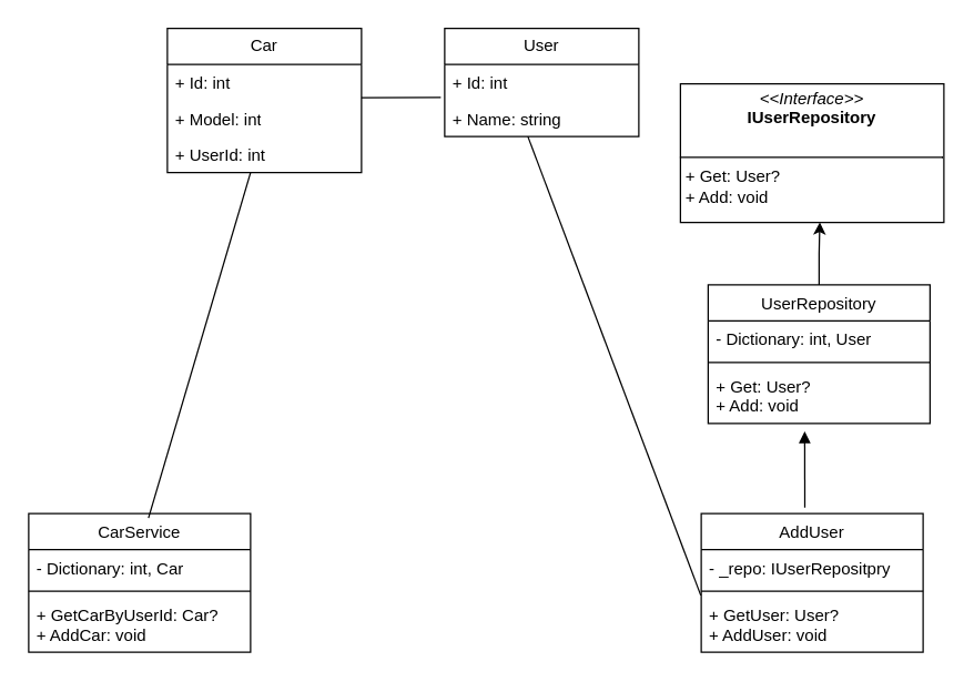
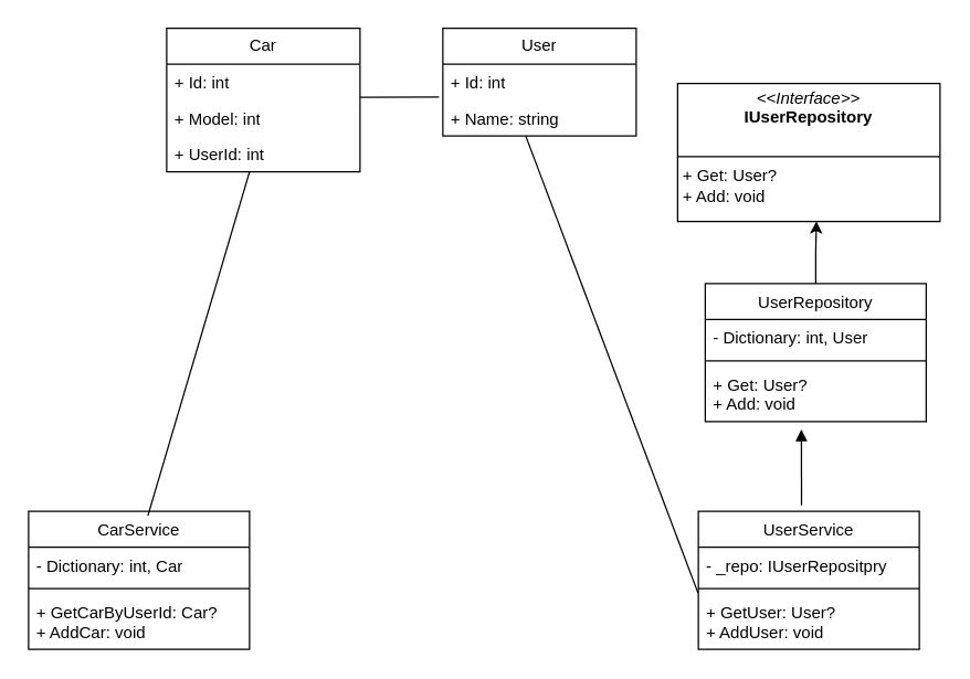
  <mxCell id="0" />
  <mxCell id="1" parent="0" />
  <mxCell id="2" value="Car" style="swimlane;fontStyle=0;childLayout=stackLayout;horizontal=1;startSize=26;fillColor=none;horizontalStack=0;resizeParent=1;resizeParentMax=0;resizeLast=0;collapsible=1;marginBottom=0;whiteSpace=wrap;html=1;" vertex="1" parent="1"><mxGeometry x="120" y="20" width="140" height="104" as="geometry" /></mxCell>
  <mxCell id="3" value="+ Id: int" style="text;strokeColor=none;fillColor=none;align=left;verticalAlign=top;spacingLeft=4;spacingRight=4;overflow=hidden;rotatable=0;points=[[0,0.5],[1,0.5]];portConstraint=eastwest;whiteSpace=wrap;html=1;" vertex="1" parent="2"><mxGeometry y="26" width="140" height="26" as="geometry" /></mxCell>
  <mxCell id="4" value="+ Model: int&lt;div&gt;&lt;br&gt;&lt;/div&gt;&lt;div&gt;&lt;br&gt;&lt;/div&gt;" style="text;strokeColor=none;fillColor=none;align=left;verticalAlign=top;spacingLeft=4;spacingRight=4;overflow=hidden;rotatable=0;points=[[0,0.5],[1,0.5]];portConstraint=eastwest;whiteSpace=wrap;html=1;" vertex="1" parent="2"><mxGeometry y="52" width="140" height="26" as="geometry" /></mxCell>
  <mxCell id="5" value="+ UserId: int" style="text;strokeColor=none;fillColor=none;align=left;verticalAlign=top;spacingLeft=4;spacingRight=4;overflow=hidden;rotatable=0;points=[[0,0.5],[1,0.5]];portConstraint=eastwest;whiteSpace=wrap;html=1;" vertex="1" parent="2"><mxGeometry y="78" width="140" height="26" as="geometry" /></mxCell>
  <mxCell id="6" value="&lt;p style=&quot;margin:0px;margin-top:4px;text-align:center;&quot;&gt;&lt;i&gt;&amp;lt;&amp;lt;Interface&amp;gt;&amp;gt;&lt;/i&gt;&lt;br&gt;&lt;b&gt;IUserRepository&lt;/b&gt;&lt;/p&gt;&lt;p style=&quot;margin:0px;margin-left:4px;&quot;&gt;&lt;br&gt;&lt;/p&gt;&lt;hr size=&quot;1&quot; style=&quot;border-style:solid;&quot;&gt;&lt;p style=&quot;margin:0px;margin-left:4px;&quot;&gt;+ Get: User?&lt;br&gt;+ Add: void&lt;/p&gt;" style="verticalAlign=top;align=left;overflow=fill;html=1;whiteSpace=wrap;" vertex="1" parent="1"><mxGeometry x="490" y="60" width="190" height="100" as="geometry" /></mxCell>
  <mxCell id="7" value="User" style="swimlane;fontStyle=0;childLayout=stackLayout;horizontal=1;startSize=26;fillColor=none;horizontalStack=0;resizeParent=1;resizeParentMax=0;resizeLast=0;collapsible=1;marginBottom=0;whiteSpace=wrap;html=1;" vertex="1" parent="1"><mxGeometry x="320" y="20" width="140" height="78" as="geometry" /></mxCell>
  <mxCell id="8" value="+ Id: int" style="text;strokeColor=none;fillColor=none;align=left;verticalAlign=top;spacingLeft=4;spacingRight=4;overflow=hidden;rotatable=0;points=[[0,0.5],[1,0.5]];portConstraint=eastwest;whiteSpace=wrap;html=1;" vertex="1" parent="7"><mxGeometry y="26" width="140" height="26" as="geometry" /></mxCell>
  <mxCell id="9" value="+ Name: string" style="text;strokeColor=none;fillColor=none;align=left;verticalAlign=top;spacingLeft=4;spacingRight=4;overflow=hidden;rotatable=0;points=[[0,0.5],[1,0.5]];portConstraint=eastwest;whiteSpace=wrap;html=1;" vertex="1" parent="7"><mxGeometry y="52" width="140" height="26" as="geometry" /></mxCell>
  <mxCell id="10" value="&lt;span style=&quot;font-weight: 400;&quot;&gt;UserRepository&lt;/span&gt;" style="swimlane;fontStyle=1;align=center;verticalAlign=top;childLayout=stackLayout;horizontal=1;startSize=26;horizontalStack=0;resizeParent=1;resizeParentMax=0;resizeLast=0;collapsible=1;marginBottom=0;whiteSpace=wrap;html=1;" vertex="1" parent="1"><mxGeometry x="510" y="205" width="160" height="100" as="geometry" /></mxCell>
  <mxCell id="11" value="- Dictionary: int, User" style="text;strokeColor=none;fillColor=none;align=left;verticalAlign=top;spacingLeft=4;spacingRight=4;overflow=hidden;rotatable=0;points=[[0,0.5],[1,0.5]];portConstraint=eastwest;whiteSpace=wrap;html=1;" vertex="1" parent="10"><mxGeometry y="26" width="160" height="26" as="geometry" /></mxCell>
  <mxCell id="12" value="" style="line;strokeWidth=1;fillColor=none;align=left;verticalAlign=middle;spacingTop=-1;spacingLeft=3;spacingRight=3;rotatable=0;labelPosition=right;points=[];portConstraint=eastwest;strokeColor=inherit;" vertex="1" parent="10"><mxGeometry y="52" width="160" height="8" as="geometry" /></mxCell>
  <mxCell id="13" value="+ Get: User?&lt;br&gt;+ Add: void" style="text;strokeColor=none;fillColor=none;align=left;verticalAlign=top;spacingLeft=4;spacingRight=4;overflow=hidden;rotatable=0;points=[[0,0.5],[1,0.5]];portConstraint=eastwest;whiteSpace=wrap;html=1;" vertex="1" parent="10"><mxGeometry y="60" width="160" height="40" as="geometry" /></mxCell>
  <mxCell id="14" value="&lt;span style=&quot;font-weight: 400;&quot;&gt;CarService&lt;/span&gt;" style="swimlane;fontStyle=1;align=center;verticalAlign=top;childLayout=stackLayout;horizontal=1;startSize=26;horizontalStack=0;resizeParent=1;resizeParentMax=0;resizeLast=0;collapsible=1;marginBottom=0;whiteSpace=wrap;html=1;" vertex="1" parent="1"><mxGeometry x="20" y="370" width="160" height="100" as="geometry" /></mxCell>
  <mxCell id="15" value="- Dictionary: int, Car" style="text;strokeColor=none;fillColor=none;align=left;verticalAlign=top;spacingLeft=4;spacingRight=4;overflow=hidden;rotatable=0;points=[[0,0.5],[1,0.5]];portConstraint=eastwest;whiteSpace=wrap;html=1;" vertex="1" parent="14"><mxGeometry y="26" width="160" height="26" as="geometry" /></mxCell>
  <mxCell id="16" value="" style="line;strokeWidth=1;fillColor=none;align=left;verticalAlign=middle;spacingTop=-1;spacingLeft=3;spacingRight=3;rotatable=0;labelPosition=right;points=[];portConstraint=eastwest;strokeColor=inherit;" vertex="1" parent="14"><mxGeometry y="52" width="160" height="8" as="geometry" /></mxCell>
  <mxCell id="17" value="+ GetCarByUserId: Car?&lt;br&gt;+ AddCar: void" style="text;strokeColor=none;fillColor=none;align=left;verticalAlign=top;spacingLeft=4;spacingRight=4;overflow=hidden;rotatable=0;points=[[0,0.5],[1,0.5]];portConstraint=eastwest;whiteSpace=wrap;html=1;" vertex="1" parent="14"><mxGeometry y="60" width="160" height="40" as="geometry" /></mxCell>
- <mxCell id="18" value="&lt;span style=&quot;font-weight: 400;&quot;&gt;AddUser&lt;/span&gt;" style="swimlane;fontStyle=1;align=center;verticalAlign=top;childLayout=stackLayout;horizontal=1;startSize=26;horizontalStack=0;resizeParent=1;resizeParentMax=0;resizeLast=0;collapsible=1;marginBottom=0;whiteSpace=wrap;html=1;" vertex="1" parent="1"><mxGeometry x="505" y="370" width="160" height="100" as="geometry" /></mxCell>
+ <mxCell id="18" value="&lt;span style=&quot;font-weight: 400;&quot;&gt;UserService&lt;/span&gt;" style="swimlane;fontStyle=1;align=center;verticalAlign=top;childLayout=stackLayout;horizontal=1;startSize=26;horizontalStack=0;resizeParent=1;resizeParentMax=0;resizeLast=0;collapsible=1;marginBottom=0;whiteSpace=wrap;html=1;" vertex="1" parent="1"><mxGeometry x="505" y="370" width="160" height="100" as="geometry" /></mxCell>
  <mxCell id="19" value="- _repo: IUserRepositpry" style="text;strokeColor=none;fillColor=none;align=left;verticalAlign=top;spacingLeft=4;spacingRight=4;overflow=hidden;rotatable=0;points=[[0,0.5],[1,0.5]];portConstraint=eastwest;whiteSpace=wrap;html=1;" vertex="1" parent="18"><mxGeometry y="26" width="160" height="26" as="geometry" /></mxCell>
  <mxCell id="20" value="" style="line;strokeWidth=1;fillColor=none;align=left;verticalAlign=middle;spacingTop=-1;spacingLeft=3;spacingRight=3;rotatable=0;labelPosition=right;points=[];portConstraint=eastwest;strokeColor=inherit;" vertex="1" parent="18"><mxGeometry y="52" width="160" height="8" as="geometry" /></mxCell>
  <mxCell id="21" value="+ GetUser: User?&lt;br&gt;+ AddUser: void" style="text;strokeColor=none;fillColor=none;align=left;verticalAlign=top;spacingLeft=4;spacingRight=4;overflow=hidden;rotatable=0;points=[[0,0.5],[1,0.5]];portConstraint=eastwest;whiteSpace=wrap;html=1;" vertex="1" parent="18"><mxGeometry y="60" width="160" height="40" as="geometry" /></mxCell>
  <mxCell id="22" style="edgeStyle=orthogonalEdgeStyle;rounded=0;orthogonalLoop=1;jettySize=auto;html=1;exitX=0.5;exitY=0;exitDx=0;exitDy=0;entryX=0.529;entryY=0.998;entryDx=0;entryDy=0;entryPerimeter=0;" edge="1" parent="1" source="10" target="6"><mxGeometry relative="1" as="geometry" /></mxCell>
  <mxCell id="23" value="" style="endArrow=block;html=1;rounded=0;entryX=0.435;entryY=1.142;entryDx=0;entryDy=0;entryPerimeter=0;exitX=0.467;exitY=-0.043;exitDx=0;exitDy=0;exitPerimeter=0;" edge="1" parent="1" source="18" target="13"><mxGeometry width="50" height="50" relative="1" as="geometry"><mxPoint x="310" y="330" as="sourcePoint" /><mxPoint x="360" y="280" as="targetPoint" /></mxGeometry></mxCell>
  <mxCell id="24" value="" style="endArrow=none;html=1;rounded=0;entryX=0.435;entryY=1.142;entryDx=0;entryDy=0;entryPerimeter=0;exitX=-0.002;exitY=1.269;exitDx=0;exitDy=0;exitPerimeter=0;" edge="1" parent="1" source="19"><mxGeometry width="50" height="50" relative="1" as="geometry"><mxPoint x="380" y="153" as="sourcePoint" /><mxPoint x="380" y="98" as="targetPoint" /></mxGeometry></mxCell>
  <mxCell id="25" value="" style="endArrow=none;html=1;rounded=0;entryX=0.435;entryY=1.142;entryDx=0;entryDy=0;entryPerimeter=0;exitX=-0.02;exitY=-0.083;exitDx=0;exitDy=0;exitPerimeter=0;" edge="1" parent="1" source="9"><mxGeometry width="50" height="50" relative="1" as="geometry"><mxPoint x="385" y="401" as="sourcePoint" /><mxPoint x="260" y="70" as="targetPoint" /></mxGeometry></mxCell>
  <mxCell id="26" value="" style="endArrow=none;html=1;rounded=0;entryX=0.435;entryY=1.142;entryDx=0;entryDy=0;entryPerimeter=0;exitX=0.54;exitY=0.032;exitDx=0;exitDy=0;exitPerimeter=0;" edge="1" parent="1" source="14"><mxGeometry width="50" height="50" relative="1" as="geometry"><mxPoint x="305" y="455" as="sourcePoint" /><mxPoint x="180" y="124" as="targetPoint" /></mxGeometry></mxCell>
